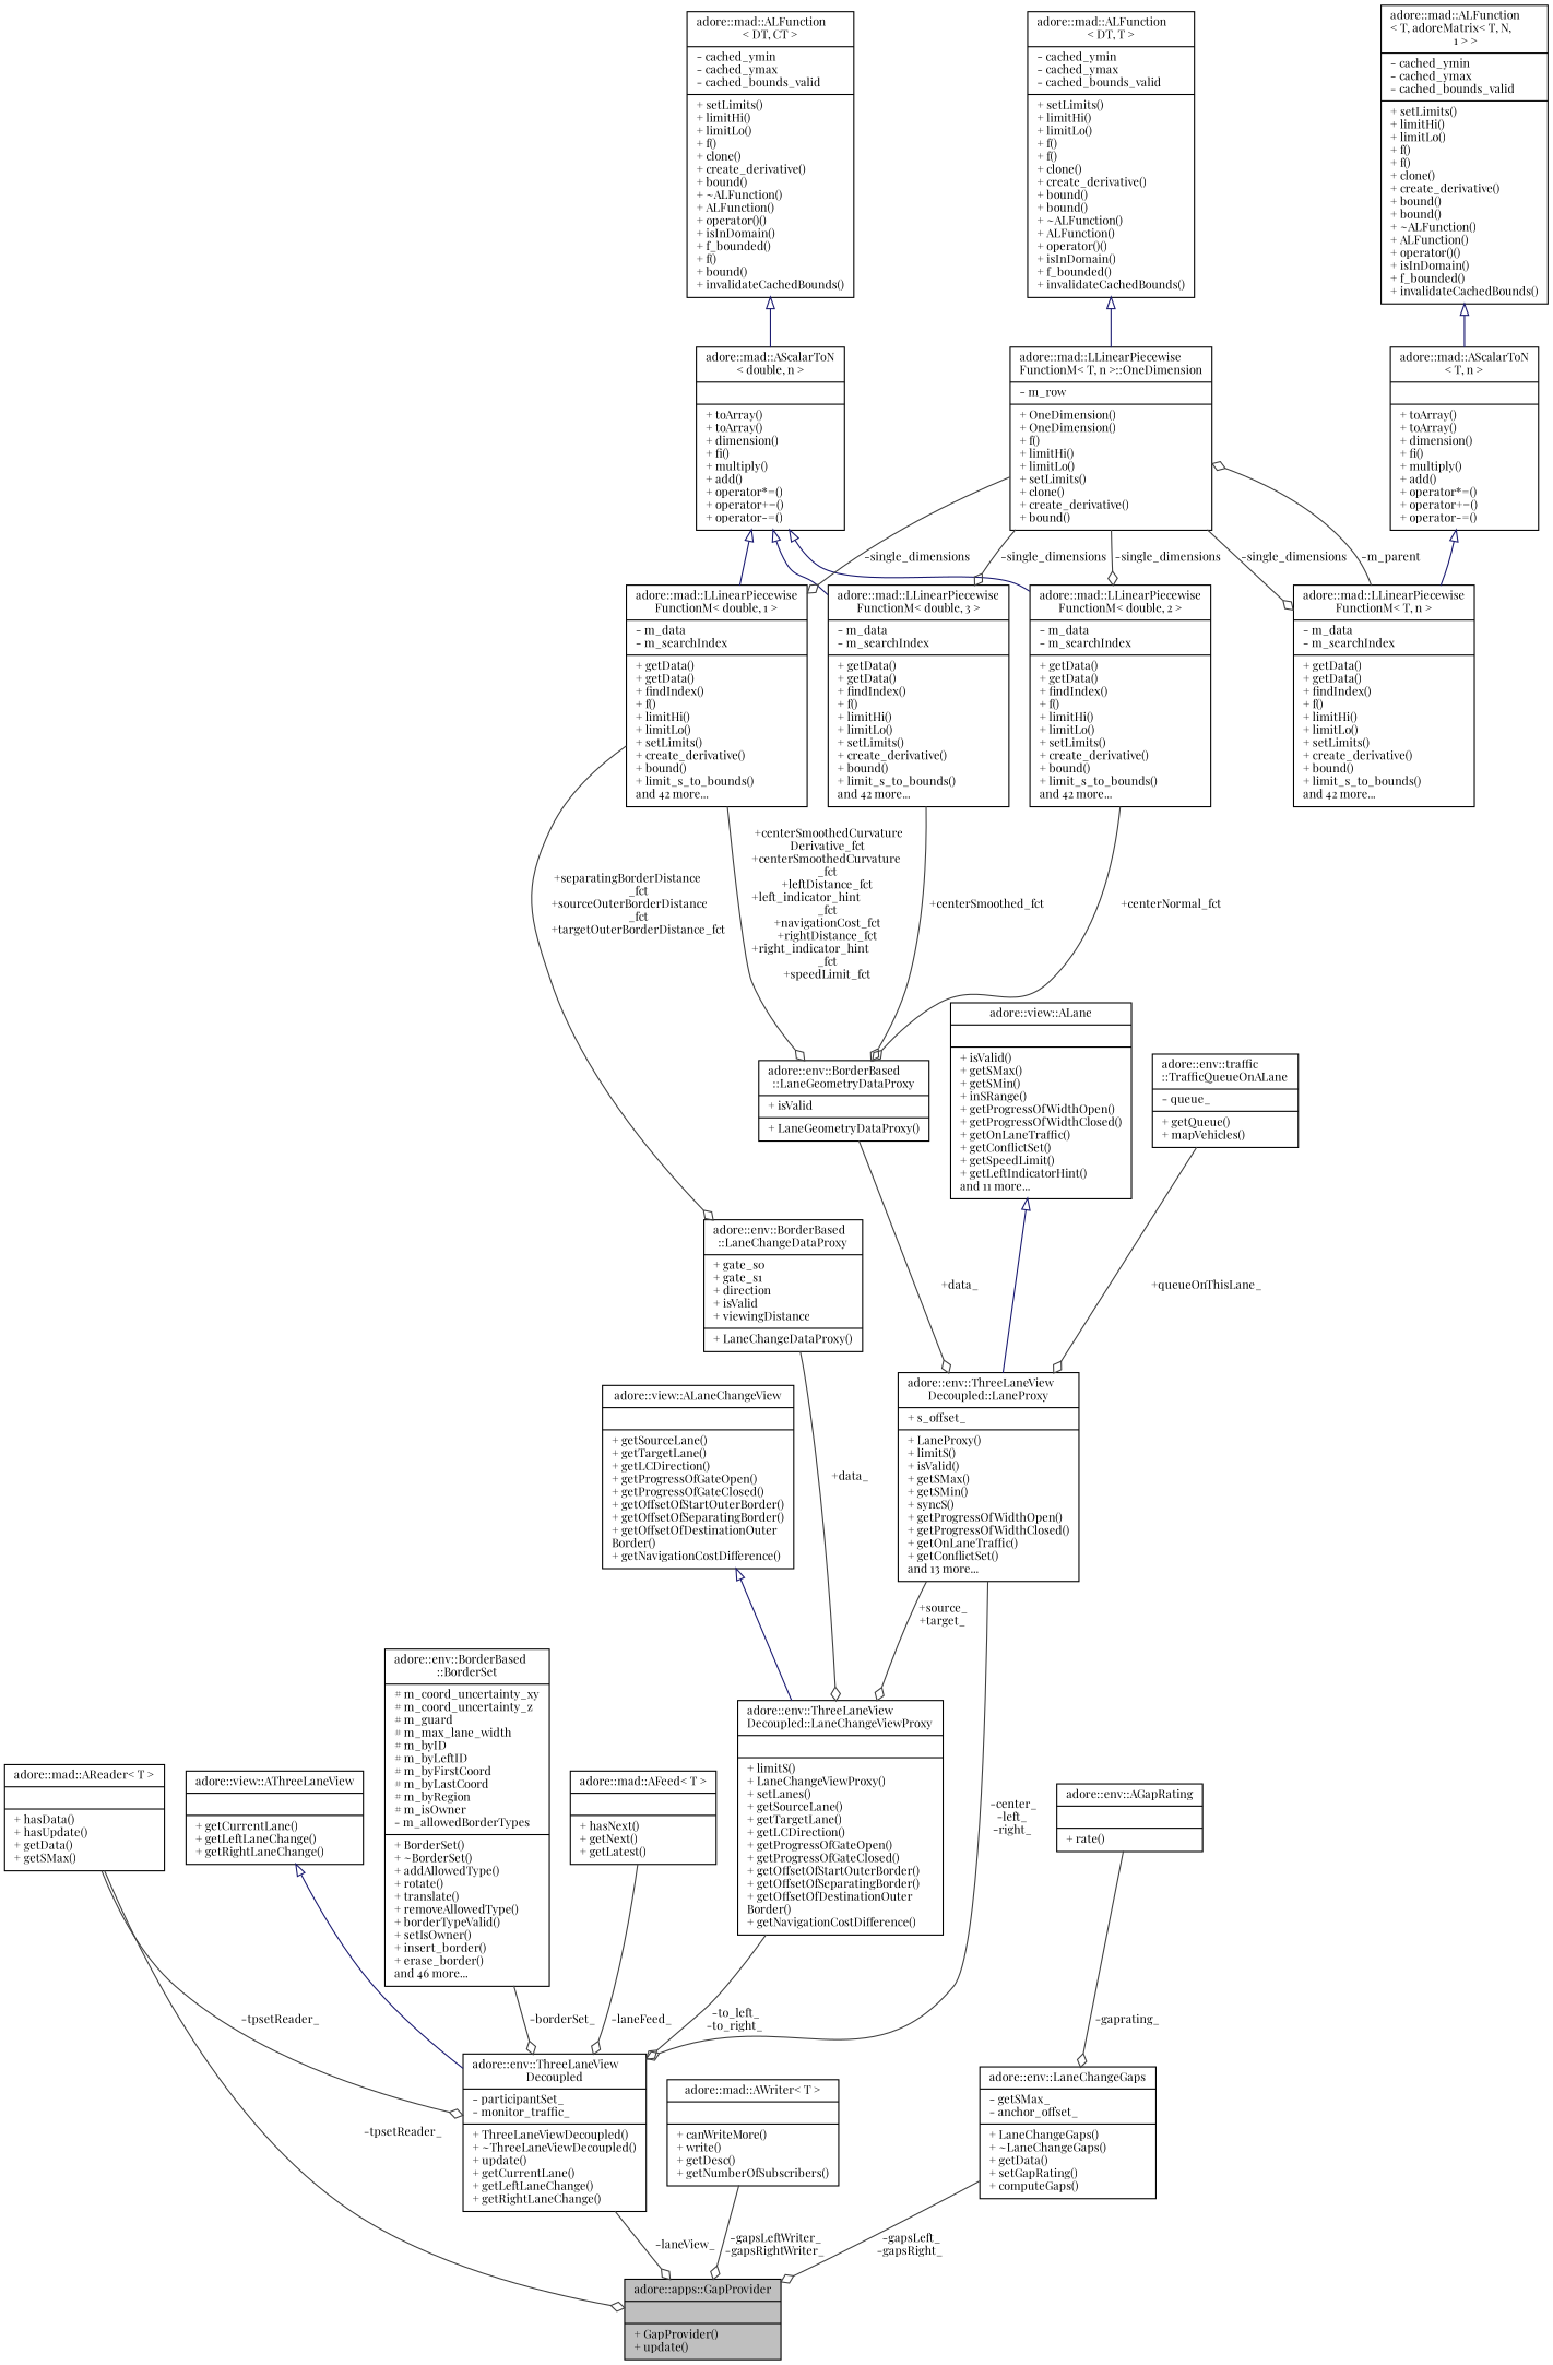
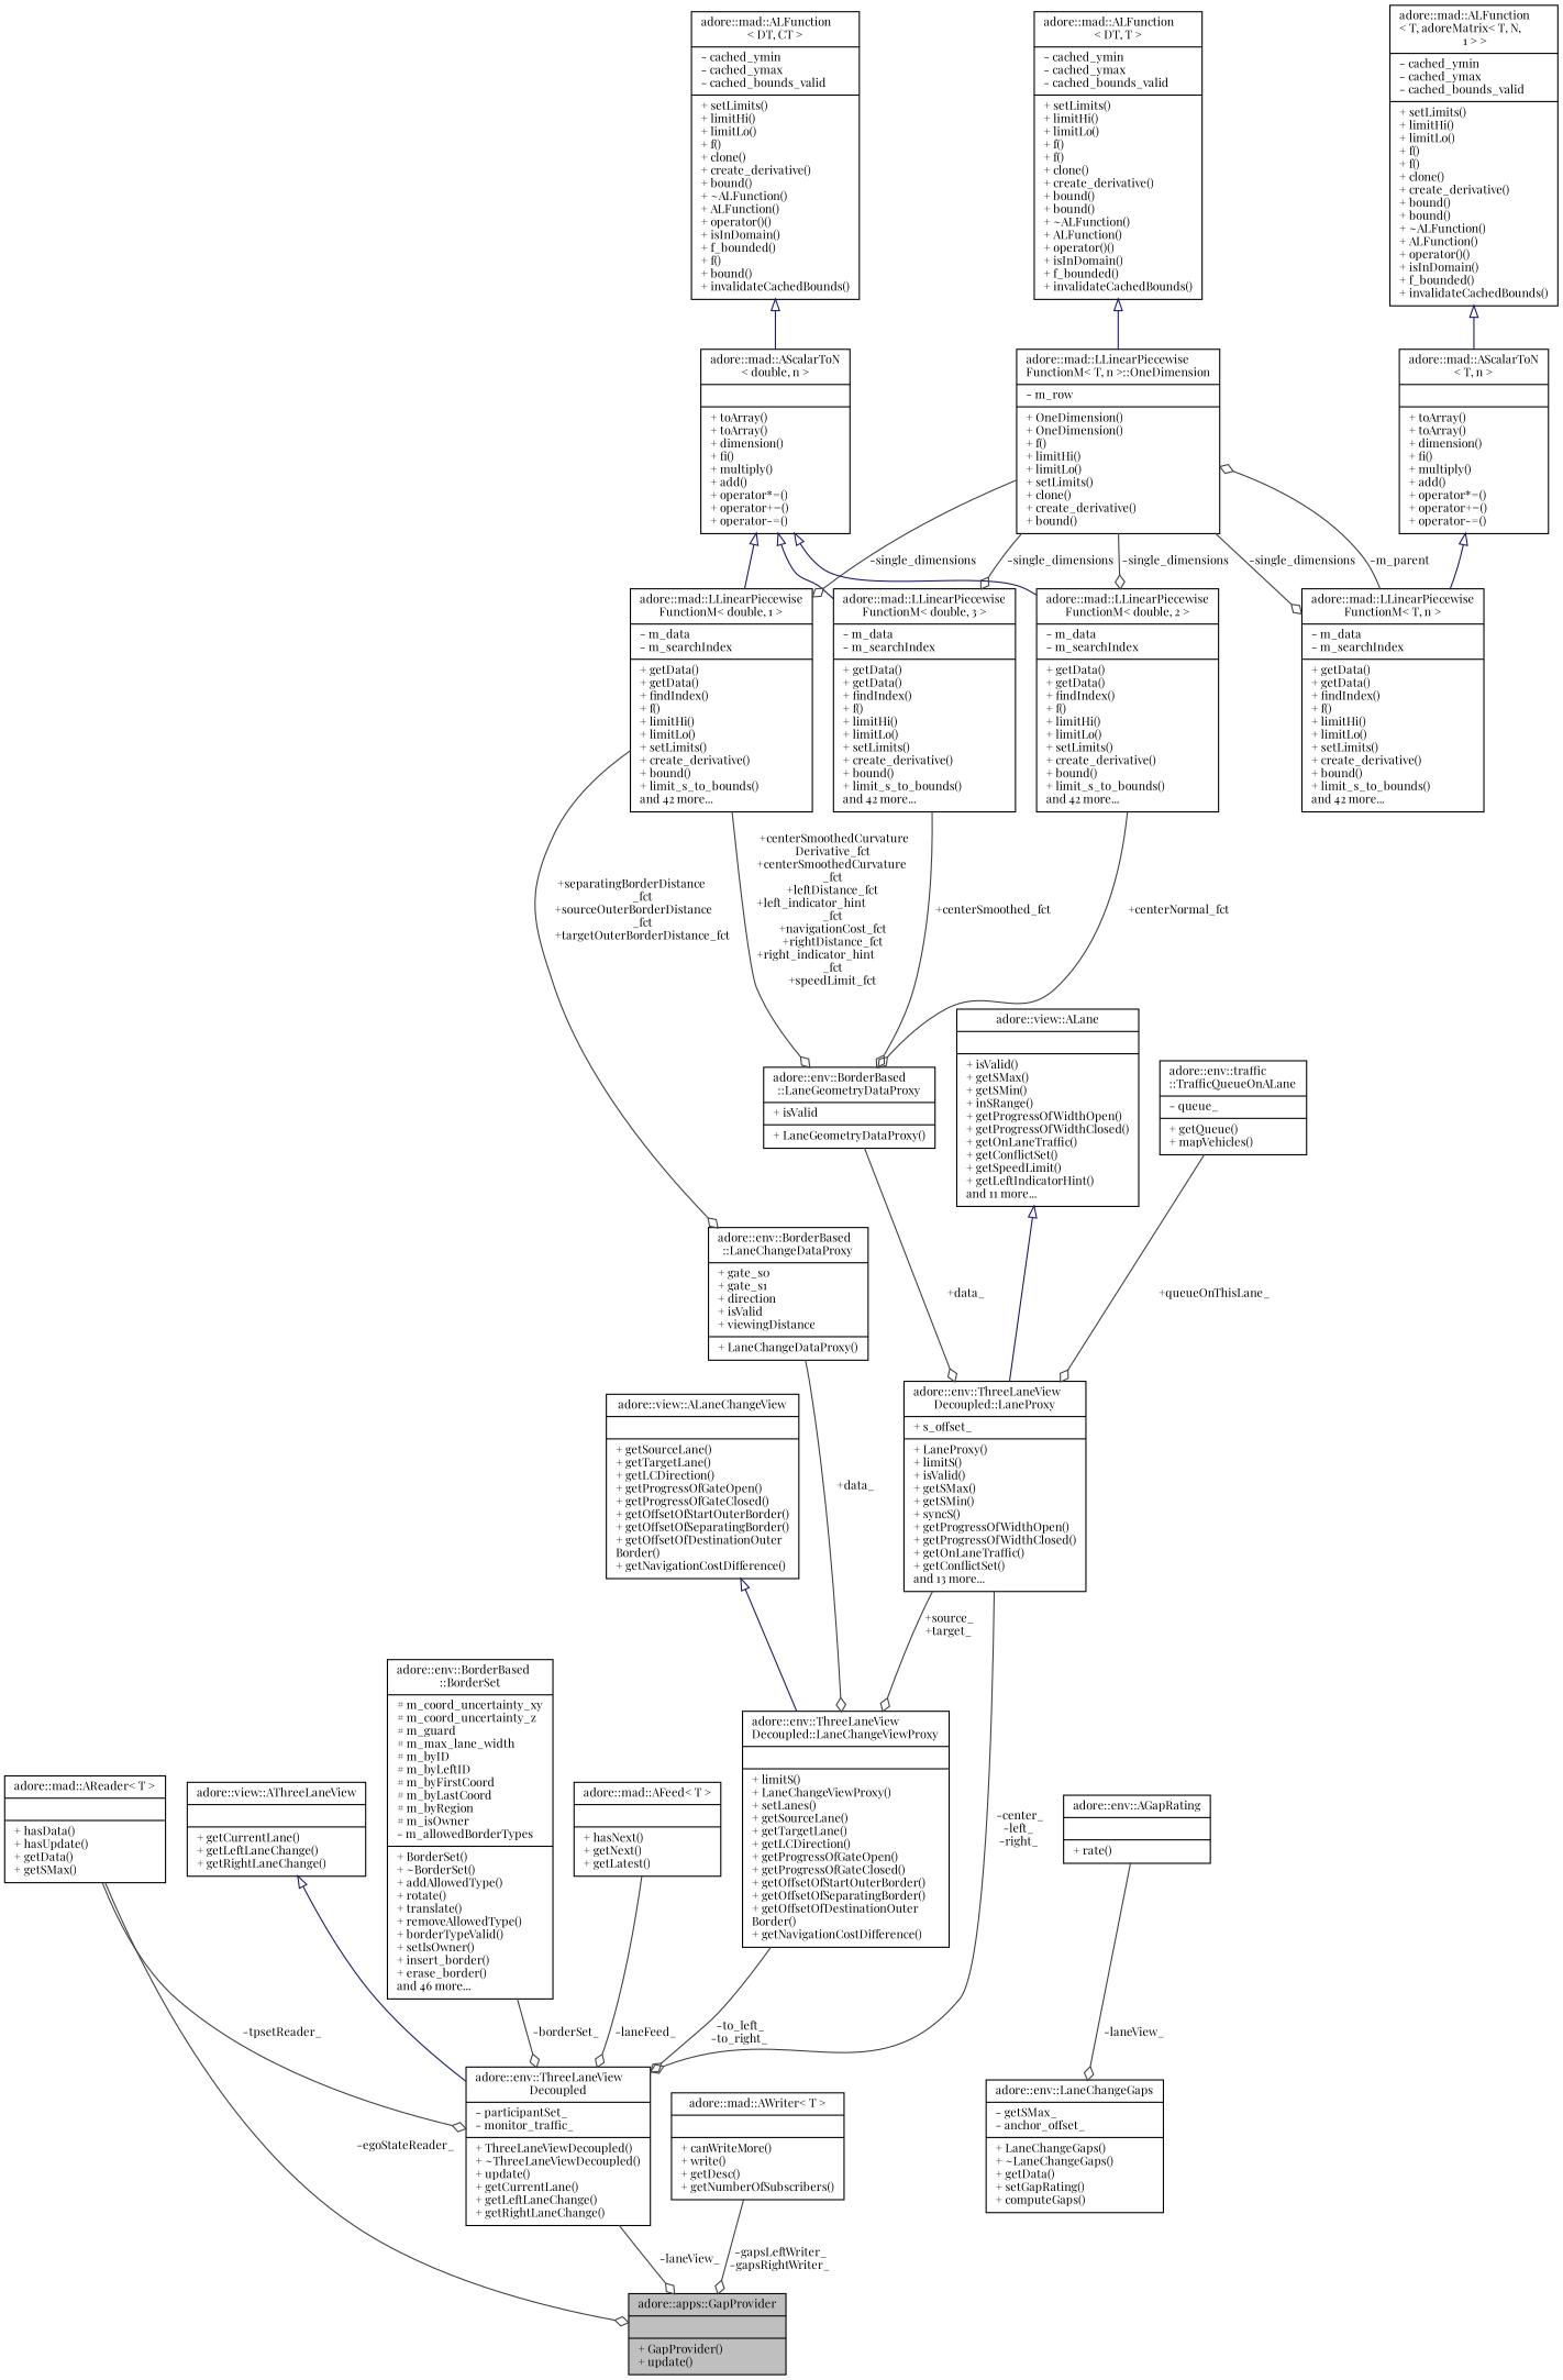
  digraph {
    fontname="Playfair Display"
    node [color=black fillcolor=white fontname="Playfair Display" fontsize=10 shape=record style=filled]
    edge [arrowhead=odiamond color=grey25 fontname="Playfair Display" fontsize=10 labelfontname=Helvetica labelfontsize=10 style=solid]
    n1 [fillcolor=grey75 fontcolor=black height=0.2 label="{adore::apps::GapProvider\n||+ GapProvider()\l+ update()\l}" width=0.4]
    n2 [height=0.2 label="{adore::mad::AReader\< T \>\n||+ hasData()\l+ hasUpdate()\l+ getData()\l+ getSMax()\l}" width=0.4]
    n3 [height=0.2 label="{adore::env::ThreeLaneView\lDecoupled\n|- participantSet_\l- monitor_traffic_\l|+ ThreeLaneViewDecoupled()\l+ ~ThreeLaneViewDecoupled()\l+ update()\l+ getCurrentLane()\l+ getLeftLaneChange()\l+ getRightLaneChange()\l}" width=0.4]
    n4 [height=0.2 label="{adore::mad::AWriter\< T \>\n||+ canWriteMore()\l+ write()\l+ getDesc()\l+ getNumberOfSubscribers()\l}" width=0.4]
    n5 [height=0.2 label="{adore::view::AThreeLaneView\n||+ getCurrentLane()\l+ getLeftLaneChange()\l+ getRightLaneChange()\l}" width=0.4]
    n6 [height=0.2 label="{adore::env::BorderBased\l::BorderSet\n|# m_coord_uncertainty_xy\l# m_coord_uncertainty_z\l# m_guard\l# m_max_lane_width\l# m_byID\l# m_byLeftID\l# m_byFirstCoord\l# m_byLastCoord\l# m_byRegion\l# m_isOwner\l- m_allowedBorderTypes\l|+ BorderSet()\l+ ~BorderSet()\l+ addAllowedType()\l+ rotate()\l+ translate()\l+ removeAllowedType()\l+ borderTypeValid()\l+ setIsOwner()\l+ insert_border()\l+ erase_border()\land 46 more...\l}" width=0.4]
    n7 [height=0.2 label="{adore::mad::AFeed\< T \>\n||+ hasNext()\l+ getNext()\l+ getLatest()\l}" width=0.4]
    n8 [height=0.2 label="{adore::env::ThreeLaneView\lDecoupled::LaneChangeViewProxy\n||+ limitS()\l+ LaneChangeViewProxy()\l+ setLanes()\l+ getSourceLane()\l+ getTargetLane()\l+ getLCDirection()\l+ getProgressOfGateOpen()\l+ getProgressOfGateClosed()\l+ getOffsetOfStartOuterBorder()\l+ getOffsetOfSeparatingBorder()\l+ getOffsetOfDestinationOuter\lBorder()\l+ getNavigationCostDifference()\l}" width=0.4]
    n9 [height=0.2 label="{adore::view::ALaneChangeView\n||+ getSourceLane()\l+ getTargetLane()\l+ getLCDirection()\l+ getProgressOfGateOpen()\l+ getProgressOfGateClosed()\l+ getOffsetOfStartOuterBorder()\l+ getOffsetOfSeparatingBorder()\l+ getOffsetOfDestinationOuter\lBorder()\l+ getNavigationCostDifference()\l}" width=0.4]
    n10 [height=0.2 label="{adore::env::LaneChangeGaps\n|- getSMax_\l- anchor_offset_\l|+ LaneChangeGaps()\l+ ~LaneChangeGaps()\l+ getData()\l+ setGapRating()\l+ computeGaps()\l}" width=0.4]
    n11 [height=0.2 label="{adore::env::BorderBased\l::LaneChangeDataProxy\n|+ gate_s0\l+ gate_s1\l+ direction\l+ isValid\l+ viewingDistance\l|+ LaneChangeDataProxy()\l}" width=0.4]
    n12 [height=0.2 label="{adore::mad::LLinearPiecewise\lFunctionM\< double, 1 \>\n|- m_data\l- m_searchIndex\l|+ getData()\l+ getData()\l+ findIndex()\l+ f()\l+ limitHi()\l+ limitLo()\l+ setLimits()\l+ create_derivative()\l+ bound()\l+ limit_s_to_bounds()\land 42 more...\l}" width=0.4]
    n13 [height=0.2 label="{adore::env::BorderBased\l::LaneGeometryDataProxy\n|+ isValid\l|+ LaneGeometryDataProxy()\l}" width=0.4]
    n14 [height=0.2 label="{adore::env::ThreeLaneView\lDecoupled::LaneProxy\n|+ s_offset_\l|+ LaneProxy()\l+ limitS()\l+ isValid()\l+ getSMax()\l+ getSMin()\l+ syncS()\l+ getProgressOfWidthOpen()\l+ getProgressOfWidthClosed()\l+ getOnLaneTraffic()\l+ getConflictSet()\land 13 more...\l}" width=0.4]
    n15 [height=0.2 label="{adore::mad::AScalarToN\l\< double, n \>\n||+ toArray()\l+ toArray()\l+ dimension()\l+ fi()\l+ multiply()\l+ add()\l+ operator*=()\l+ operator+=()\l+ operator-=()\l}" width=0.4]
    n16 [height=0.2 label="{adore::mad::LLinearPiecewise\lFunctionM\< double, 3 \>\n|- m_data\l- m_searchIndex\l|+ getData()\l+ getData()\l+ findIndex()\l+ f()\l+ limitHi()\l+ limitLo()\l+ setLimits()\l+ create_derivative()\l+ bound()\l+ limit_s_to_bounds()\land 42 more...\l}" width=0.4]
    n17 [height=0.2 label="{adore::mad::LLinearPiecewise\lFunctionM\< double, 2 \>\n|- m_data\l- m_searchIndex\l|+ getData()\l+ getData()\l+ findIndex()\l+ f()\l+ limitHi()\l+ limitLo()\l+ setLimits()\l+ create_derivative()\l+ bound()\l+ limit_s_to_bounds()\land 42 more...\l}" width=0.4]
    n18 [height=0.2 label="{adore::mad::ALFunction\l\< DT, CT \>\n|- cached_ymin\l- cached_ymax\l- cached_bounds_valid\l|+ setLimits()\l+ limitHi()\l+ limitLo()\l+ f()\l+ clone()\l+ create_derivative()\l+ bound()\l+ ~ALFunction()\l+ ALFunction()\l+ operator()()\l+ isInDomain()\l+ f_bounded()\l+ f()\l+ bound()\l+ invalidateCachedBounds()\l}" width=0.4]
    n19 [height=0.2 label="{adore::mad::LLinearPiecewise\lFunctionM\< T, n \>::OneDimension\n|- m_row\l|+ OneDimension()\l+ OneDimension()\l+ f()\l+ limitHi()\l+ limitLo()\l+ setLimits()\l+ clone()\l+ create_derivative()\l+ bound()\l}" width=0.4]
    n20 [height=0.2 label="{adore::mad::LLinearPiecewise\lFunctionM\< T, n \>\n|- m_data\l- m_searchIndex\l|+ getData()\l+ getData()\l+ findIndex()\l+ f()\l+ limitHi()\l+ limitLo()\l+ setLimits()\l+ create_derivative()\l+ bound()\l+ limit_s_to_bounds()\land 42 more...\l}" width=0.4]
    n21 [height=0.2 label="{adore::mad::ALFunction\l\< DT, T \>\n|- cached_ymin\l- cached_ymax\l- cached_bounds_valid\l|+ setLimits()\l+ limitHi()\l+ limitLo()\l+ f()\l+ f()\l+ clone()\l+ create_derivative()\l+ bound()\l+ bound()\l+ ~ALFunction()\l+ ALFunction()\l+ operator()()\l+ isInDomain()\l+ f_bounded()\l+ invalidateCachedBounds()\l}" width=0.4]
    n22 [height=0.2 label="{adore::mad::AScalarToN\l\< T, n \>\n||+ toArray()\l+ toArray()\l+ dimension()\l+ fi()\l+ multiply()\l+ add()\l+ operator*=()\l+ operator+=()\l+ operator-=()\l}" width=0.4]
    n23 [height=0.2 label="{adore::mad::ALFunction\l\< T, adoreMatrix\< T, N,\l 1 \> \>\n|- cached_ymin\l- cached_ymax\l- cached_bounds_valid\l|+ setLimits()\l+ limitHi()\l+ limitLo()\l+ f()\l+ f()\l+ clone()\l+ create_derivative()\l+ bound()\l+ bound()\l+ ~ALFunction()\l+ ALFunction()\l+ operator()()\l+ isInDomain()\l+ f_bounded()\l+ invalidateCachedBounds()\l}" width=0.4]
    n24 [height=0.2 label="{adore::view::ALane\n||+ isValid()\l+ getSMax()\l+ getSMin()\l+ inSRange()\l+ getProgressOfWidthOpen()\l+ getProgressOfWidthClosed()\l+ getOnLaneTraffic()\l+ getConflictSet()\l+ getSpeedLimit()\l+ getLeftIndicatorHint()\land 11 more...\l}" width=0.4]
    n25 [height=0.2 label="{adore::env::traffic\l::TrafficQueueOnALane\n|- queue_\l|+ getQueue()\l+ mapVehicles()\l}" width=0.4]
    n26 [height=0.2 label="{adore::env::AGapRating\n||+ rate()\l}" width=0.4]
-   n2 -> n1 [label=" -tpsetReader_"]
+   n2 -> n1 [label=" -egoStateReader_"]
    n2 -> n3 [label=" -tpsetReader_"]
    n3 -> n1 [label=" -laneView_"]
    n4 -> n1 [label=" -gapsLeftWriter_\n-gapsRightWriter_"]
    n5 -> n3 [arrowtail=onormal color=midnightblue dir=back arrowhead=""]
    n6 -> n3 [label=" -borderSet_"]
    n7 -> n3 [label=" -laneFeed_"]
    n8 -> n3 [label=" -to_left_\n-to_right_"]
    n9 -> n8 [arrowtail=onormal color=midnightblue dir=back arrowhead=""]
-   n10 -> n1 [label=" -gapsLeft_\n-gapsRight_"]
    n11 -> n8 [label=" +data_"]
    n12 -> n11 [label=" +separatingBorderDistance\l_fct\n+sourceOuterBorderDistance\l_fct\n+targetOuterBorderDistance_fct"]
    n12 -> n13 [label=" +centerSmoothedCurvature\lDerivative_fct\n+centerSmoothedCurvature\l_fct\n+leftDistance_fct\n+left_indicator_hint\l_fct\n+navigationCost_fct\n+rightDistance_fct\n+right_indicator_hint\l_fct\n+speedLimit_fct"]
    n13 -> n14 [label=" +data_"]
    n14 -> n3 [label=" -center_\n-left_\n-right_"]
    n14 -> n8 [label=" +source_\n+target_"]
    n15 -> n12 [arrowtail=onormal color=midnightblue dir=back arrowhead=""]
    n15 -> n16 [arrowtail=onormal color=midnightblue dir=back arrowhead=""]
    n15 -> n17 [arrowtail=onormal color=midnightblue dir=back arrowhead=""]
    n16 -> n13 [label=" +centerSmoothed_fct"]
    n17 -> n13 [label=" +centerNormal_fct"]
    n18 -> n15 [arrowtail=onormal color=midnightblue dir=back arrowhead=""]
    n19 -> n12 [label=" -single_dimensions"]
    n19 -> n16 [label=" -single_dimensions"]
    n19 -> n17 [label=" -single_dimensions"]
    n19 -> n20 [label=" -single_dimensions"]
    n20 -> n19 [label=" -m_parent"]
    n21 -> n19 [arrowtail=onormal color=midnightblue dir=back arrowhead=""]
    n22 -> n20 [arrowtail=onormal color=midnightblue dir=back arrowhead=""]
    n23 -> n22 [arrowtail=onormal color=midnightblue dir=back arrowhead=""]
    n24 -> n14 [arrowtail=onormal color=midnightblue dir=back arrowhead=""]
    n25 -> n14 [label=" +queueOnThisLane_"]
-   n26 -> n10 [label=" -gaprating_"]
+   n26 -> n10 [label=" -laneView_"]
  }
